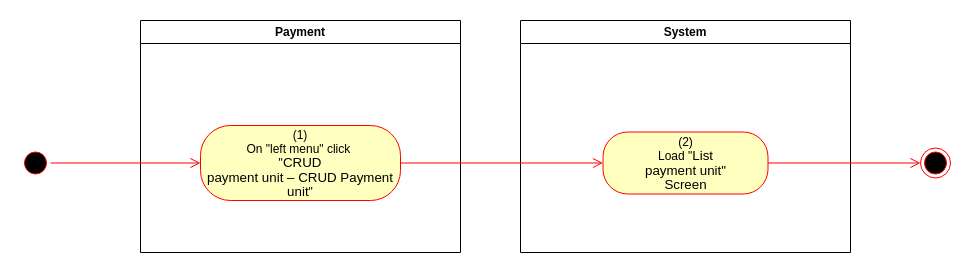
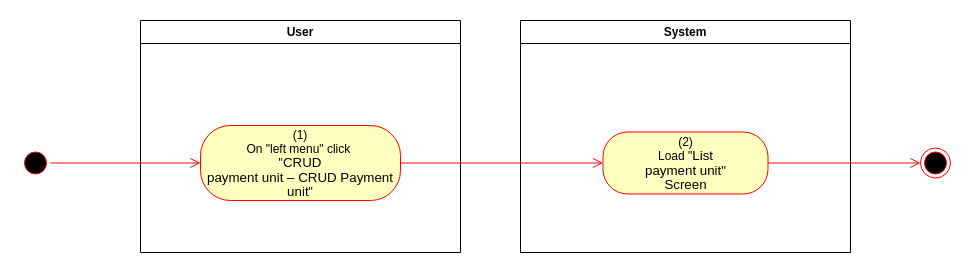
  <mxCell id="0" />
  <mxCell id="1" parent="0" />
- <mxCell id="2" value="Payment" style="swimlane;whiteSpace=wrap" vertex="1" parent="1"><mxGeometry x="140" y="20" width="320" height="232" as="geometry"><mxRectangle x="120" y="128" width="60" height="23" as="alternateBounds" /></mxGeometry></mxCell>
+ <mxCell id="2" value="User" style="swimlane;whiteSpace=wrap" vertex="1" parent="1"><mxGeometry x="140" y="20" width="320" height="232" as="geometry"><mxRectangle x="120" y="128" width="60" height="23" as="alternateBounds" /></mxGeometry></mxCell>
  <mxCell id="3" value="&lt;span&gt;(1)&lt;/span&gt;&lt;br style=&quot;padding: 0px ; margin: 0px&quot;&gt;&lt;span&gt;On &quot;left menu&quot; click&amp;nbsp;&lt;/span&gt;&lt;br style=&quot;padding: 0px ; margin: 0px&quot;&gt;&lt;span&gt;&quot;&lt;/span&gt;&lt;span lang=&quot;EN-GB&quot; style=&quot;font-size: 10pt ; line-height: 107% ; font-family: &amp;#34;arial&amp;#34; , sans-serif&quot;&gt;CRUD&lt;br/&gt;payment unit – CRUD Payment unit&lt;/span&gt;&lt;span&gt;&quot;&lt;/span&gt;" style="rounded=1;whiteSpace=wrap;html=1;arcSize=40;fontColor=#000000;fillColor=#ffffc0;strokeColor=#ff0000;" vertex="1" parent="2"><mxGeometry x="60" y="105" width="200" height="75" as="geometry" /></mxCell>
  <mxCell id="4" value="System" style="swimlane;whiteSpace=wrap;startSize=23;" vertex="1" parent="1"><mxGeometry x="520" y="20" width="330" height="232" as="geometry" /></mxCell>
  <mxCell id="5" value="(2)&lt;br&gt;Load &quot;&lt;span lang=&quot;EN-GB&quot; style=&quot;font-size: 10pt ; line-height: 107% ; font-family: &amp;#34;arial&amp;#34; , sans-serif&quot;&gt;&lt;span lang=&quot;EN-GB&quot; style=&quot;font-size: 10pt ; line-height: 107% ; font-family: &amp;#34;arial&amp;#34; , sans-serif&quot;&gt;List&lt;br/&gt;payment unit&lt;/span&gt;&quot;&lt;br&gt;Screen&lt;br&gt;&lt;/span&gt;" style="rounded=1;whiteSpace=wrap;html=1;arcSize=40;fontColor=#000000;fillColor=#ffffc0;strokeColor=#ff0000;" vertex="1" parent="4"><mxGeometry x="82.5" y="111.5" width="165" height="62" as="geometry" /></mxCell>
  <mxCell id="6" value="" style="ellipse;html=1;shape=startState;fillColor=#000000;strokeColor=#ff0000;" vertex="1" parent="1"><mxGeometry x="20" y="147.5" width="30" height="30" as="geometry" /></mxCell>
  <mxCell id="7" value="" style="edgeStyle=orthogonalEdgeStyle;html=1;verticalAlign=bottom;endArrow=open;endSize=8;strokeColor=#ff0000;rounded=0;entryX=0;entryY=0.5;entryDx=0;entryDy=0;" edge="1" parent="1" source="6" target="3"><mxGeometry relative="1" as="geometry"><mxPoint x="200" y="145" as="targetPoint" /></mxGeometry></mxCell>
  <mxCell id="8" value="" style="edgeStyle=orthogonalEdgeStyle;html=1;verticalAlign=bottom;endArrow=open;endSize=8;strokeColor=#ff0000;rounded=0;entryX=0;entryY=0.5;entryDx=0;entryDy=0;" edge="1" parent="1" source="3" target="5"><mxGeometry relative="1" as="geometry"><mxPoint x="600" y="163" as="targetPoint" /></mxGeometry></mxCell>
  <mxCell id="9" value="" style="ellipse;html=1;shape=endState;fillColor=#000000;strokeColor=#ff0000;" vertex="1" parent="1"><mxGeometry x="920" y="147.5" width="30" height="30" as="geometry" /></mxCell>
  <mxCell id="10" value="" style="edgeStyle=orthogonalEdgeStyle;html=1;verticalAlign=bottom;endArrow=open;endSize=8;strokeColor=#ff0000;rounded=0;exitX=1;exitY=0.5;exitDx=0;exitDy=0;entryX=0;entryY=0.5;entryDx=0;entryDy=0;" edge="1" parent="1" source="5" target="9"><mxGeometry relative="1" as="geometry"><mxPoint x="820" y="652" as="targetPoint" /><mxPoint x="850" y="677" as="sourcePoint" /></mxGeometry></mxCell>
